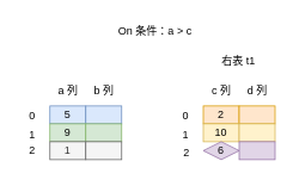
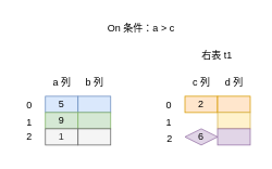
  <mxCell id="0" />
  <mxCell id="1" parent="0" />
  <mxCell id="2" value="5" style="rounded=0;whiteSpace=wrap;html=1;fillColor=#dae8fc;strokeColor=#6c8ebf;" parent="1" vertex="1"><mxGeometry x="55" y="118" width="40" height="20" as="geometry" /></mxCell>
  <mxCell id="3" value="" style="rounded=0;whiteSpace=wrap;html=1;fillColor=#dae8fc;strokeColor=#6c8ebf;" parent="1" vertex="1"><mxGeometry x="95" y="118" width="40" height="20" as="geometry" /></mxCell>
  <mxCell id="4" value="9" style="rounded=0;whiteSpace=wrap;html=1;fillColor=#d5e8d4;strokeColor=#82b366;" parent="1" vertex="1"><mxGeometry x="55" y="138" width="40" height="20" as="geometry" /></mxCell>
  <mxCell id="5" value="" style="rounded=0;whiteSpace=wrap;html=1;fillColor=#d5e8d4;strokeColor=#82b366;" parent="1" vertex="1"><mxGeometry x="95" y="138" width="40" height="20" as="geometry" /></mxCell>
  <mxCell id="6" value="2" style="rounded=0;whiteSpace=wrap;html=1;fillColor=#ffe6cc;strokeColor=#d79b00;" parent="1" vertex="1"><mxGeometry x="226" y="118" width="40" height="20" as="geometry" /></mxCell>
  <mxCell id="7" value="" style="rounded=0;whiteSpace=wrap;html=1;fillColor=#ffe6cc;strokeColor=#d79b00;" parent="1" vertex="1"><mxGeometry x="266" y="118" width="40" height="20" as="geometry" /></mxCell>
- <mxCell id="8" value="10" style="rounded=0;whiteSpace=wrap;html=1;fillColor=#fff2cc;strokeColor=#d6b656;" parent="1" vertex="1"><mxGeometry x="226" y="138" width="40" height="20" as="geometry" /></mxCell>
  <mxCell id="9" value="" style="rounded=0;whiteSpace=wrap;html=1;fillColor=#fff2cc;strokeColor=#d6b656;" parent="1" vertex="1"><mxGeometry x="266" y="138" width="40" height="20" as="geometry" /></mxCell>
  <mxCell id="10" value="6" style="rhombus;whiteSpace=wrap;html=1;fillColor=#e1d5e7;strokeColor=#9673a6;" parent="1" vertex="1"><mxGeometry x="226" y="158" width="40" height="20" as="geometry" /></mxCell>
  <mxCell id="11" value="" style="rounded=0;whiteSpace=wrap;html=1;fillColor=#e1d5e7;strokeColor=#9673a6;" parent="1" vertex="1"><mxGeometry x="266" y="158" width="40" height="20" as="geometry" /></mxCell>
  <mxCell id="12" value="右表 t1" style="text;html=1;align=center;verticalAlign=middle;resizable=0;points=[];autosize=1;strokeColor=none;fillColor=none;" parent="1" vertex="1"><mxGeometry x="235" y="53" width="60" height="30" as="geometry" /></mxCell>
  <mxCell id="13" value="0" style="text;html=1;align=center;verticalAlign=middle;resizable=0;points=[];autosize=1;strokeColor=none;fillColor=none;" parent="1" vertex="1"><mxGeometry x="20" y="114" width="30" height="30" as="geometry" /></mxCell>
  <mxCell id="14" value="1" style="text;html=1;align=center;verticalAlign=middle;resizable=0;points=[];autosize=1;strokeColor=none;fillColor=none;" parent="1" vertex="1"><mxGeometry x="20" y="135" width="30" height="30" as="geometry" /></mxCell>
  <mxCell id="15" value="0" style="text;html=1;align=center;verticalAlign=middle;resizable=0;points=[];autosize=1;strokeColor=none;fillColor=none;" parent="1" vertex="1"><mxGeometry x="191" y="114" width="30" height="30" as="geometry" /></mxCell>
  <mxCell id="16" value="1" style="text;html=1;align=center;verticalAlign=middle;resizable=0;points=[];autosize=1;strokeColor=none;fillColor=none;" parent="1" vertex="1"><mxGeometry x="191" y="135" width="30" height="30" as="geometry" /></mxCell>
  <mxCell id="17" value="2" style="text;html=1;align=center;verticalAlign=middle;resizable=0;points=[];autosize=1;strokeColor=none;fillColor=none;" parent="1" vertex="1"><mxGeometry x="192" y="156" width="30" height="30" as="geometry" /></mxCell>
  <mxCell id="18" value="a 列" style="text;html=1;align=center;verticalAlign=middle;resizable=0;points=[];autosize=1;strokeColor=none;fillColor=none;" parent="1" vertex="1"><mxGeometry x="50" y="86" width="50" height="30" as="geometry" /></mxCell>
  <mxCell id="19" value="b 列" style="text;html=1;align=center;verticalAlign=middle;resizable=0;points=[];autosize=1;strokeColor=none;fillColor=none;" parent="1" vertex="1"><mxGeometry x="90" y="86" width="50" height="30" as="geometry" /></mxCell>
  <mxCell id="20" value="c 列" style="text;html=1;align=center;verticalAlign=middle;resizable=0;points=[];autosize=1;strokeColor=none;fillColor=none;" parent="1" vertex="1"><mxGeometry x="226" y="86" width="40" height="30" as="geometry" /></mxCell>
  <mxCell id="21" value="d 列" style="text;html=1;align=center;verticalAlign=middle;resizable=0;points=[];autosize=1;strokeColor=none;fillColor=none;" parent="1" vertex="1"><mxGeometry x="261" y="86" width="50" height="30" as="geometry" /></mxCell>
  <mxCell id="22" value="On 条件：a &amp;gt; c" style="text;html=1;align=center;verticalAlign=middle;resizable=0;points=[];autosize=1;strokeColor=none;fillColor=none;" parent="1" vertex="1"><mxGeometry x="117" y="20" width="110" height="30" as="geometry" /></mxCell>
  <mxCell id="23" value="1" style="rounded=0;whiteSpace=wrap;html=1;fillColor=#f5f5f5;strokeColor=#666666;fontColor=#333333;" parent="1" vertex="1"><mxGeometry x="55" y="158" width="40" height="20" as="geometry" /></mxCell>
  <mxCell id="24" value="" style="rounded=0;whiteSpace=wrap;html=1;fillColor=#f5f5f5;strokeColor=#666666;fontColor=#333333;" parent="1" vertex="1"><mxGeometry x="95" y="158" width="40" height="20" as="geometry" /></mxCell>
  <mxCell id="25" value="2" style="text;html=1;align=center;verticalAlign=middle;resizable=0;points=[];autosize=1;strokeColor=none;fillColor=none;" parent="1" vertex="1"><mxGeometry x="20" y="153" width="30" height="30" as="geometry" /></mxCell>
